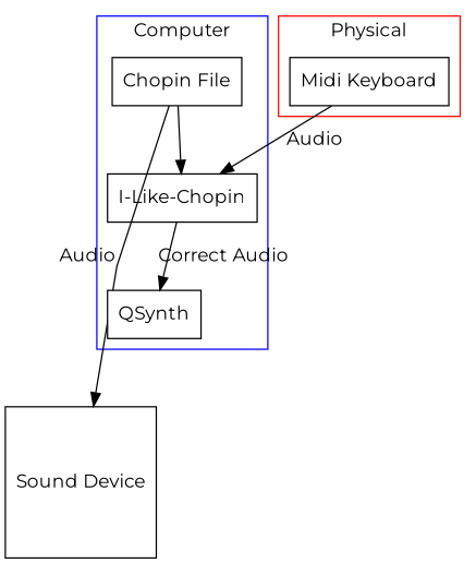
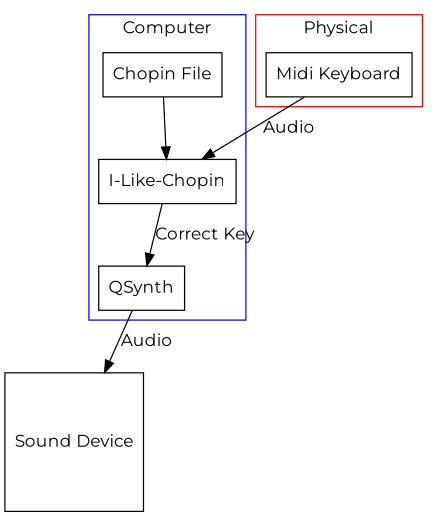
  digraph {
    fontname=Montserrat
    ranksep=0.5
    splines=false
    node [color=black fillcolor=white fontname=Montserrat shape=box style=filled]
    edge [color=black fontname=Montserrat]
    n1 [label="Chopin File"]
    n2 [label="I-Like-Chopin"]
    n3 [label=QSynth]
    n4 [label="Midi Keyboard"]
    n5 [label="Sound Device" shape=square]
    subgraph cluster_1 {
      color=blue
      label=Computer
      n1
      n2
      n3
    }
    subgraph cluster_2 {
      color=red
      label=Physical
      n4
    }
    n1 -> n2
-   n2 -> n3 [label="Correct Audio"]
-   n1 -> n5 [label=Audio]
+   n2 -> n3 [label="Correct Key"]
+   n3 -> n5 [label=Audio]
    n4 -> n2 [label=Audio]
  }
